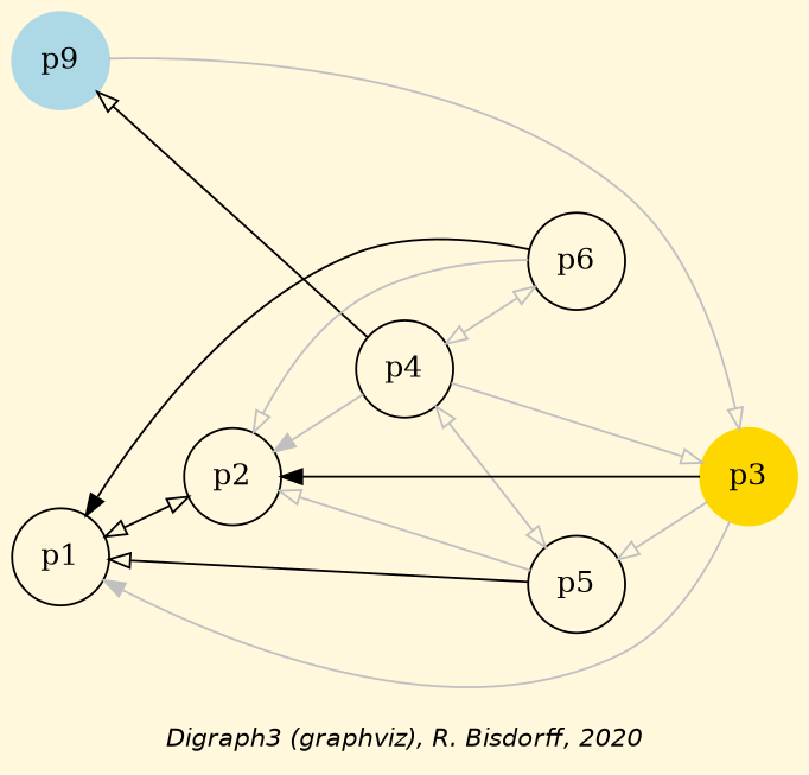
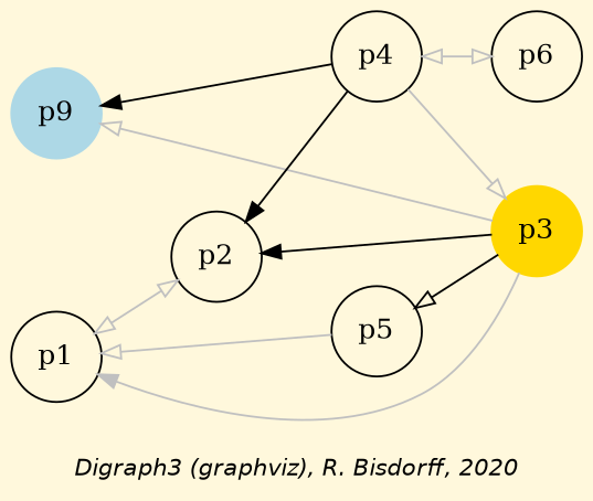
  digraph {
    bgcolor=cornsilk
    fontname="Helvetica-Oblique"
    fontsize=12
    label="\nDigraph3 (graphviz), R. Bisdorff, 2020"
    rankdir=LR
    node [shape=circle]
    edge [color=grey dir=back]
    n1 [color=gold label=p3 style=filled]
    n2 [color=lightblue label=p9 style=filled]
    n3 [label=p4]
    n4 [label=p5]
    n5 [label=p1]
    n6 [label=p2]
    n7 [label=p6]
    subgraph sub_1 {
      rank=max
      n1
    }
    subgraph sub_2 {
      rank=min
      n2
    }
-   n2 -> n1 [arrowhead=empty dir=forward]
+   n1 -> n2 [arrowhead=empty dir=forward]
    n1 -> n3 [arrowtail=empty]
-   n1 -> n4 [arrowhead=empty dir=forward]
-   n3 -> n2 [color=black dir=forward arrowhead=empty]
-   n3 -> n4 [arrowhead=empty arrowtail=empty dir=both]
+   n1 -> n4 [arrowhead=empty color=black dir=forward]
+   n3 -> n2 [color=black dir=forward]
    n3 -> n7 [arrowhead=empty arrowtail=empty dir=both]
    n5 -> n1
-   n5 -> n4 [arrowtail=empty color=black]
-   n5 -> n6 [arrowhead=empty arrowtail=empty color=black dir=both]
-   n5 -> n7 [color=black]
+   n5 -> n4 [arrowtail=empty]
+   n5 -> n6 [arrowhead=empty arrowtail=empty dir=both]
    n6 -> n1 [color=black]
-   n6 -> n3
-   n6 -> n4 [arrowtail=empty]
-   n6 -> n7 [arrowtail=empty]
+   n6 -> n3 [color=black]
  }
